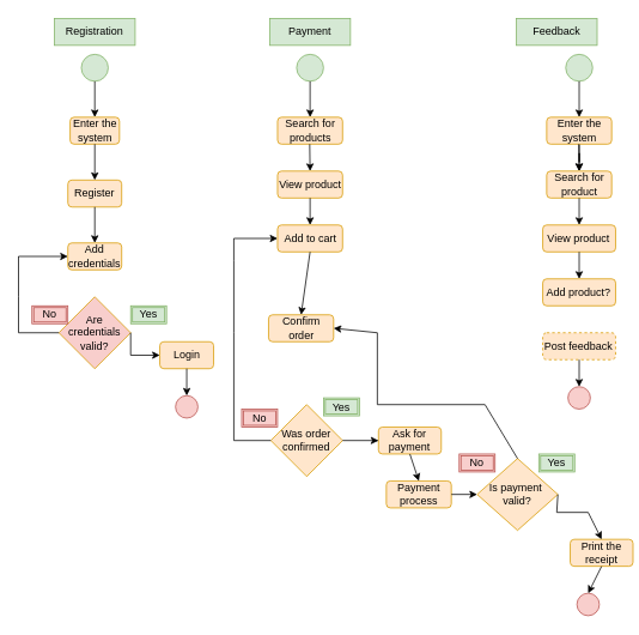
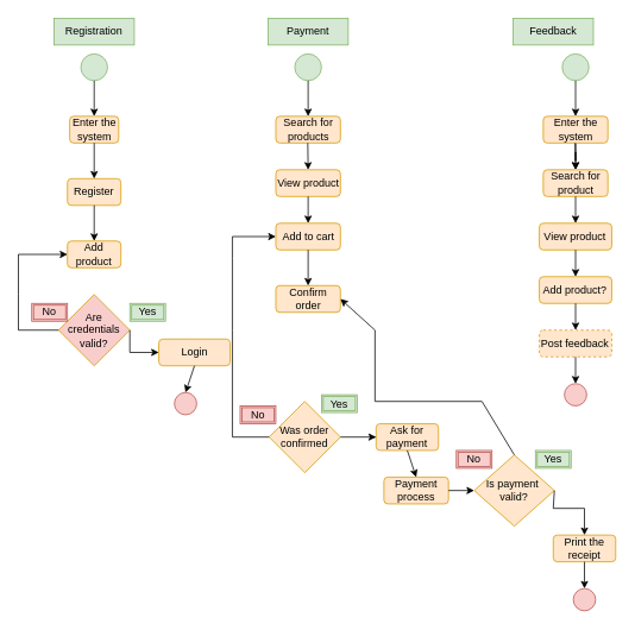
  <mxCell id="0" />
  <mxCell id="1" parent="0" />
  <mxCell id="2" value="Registration" style="rounded=0;whiteSpace=wrap;html=1;fillColor=#d5e8d4;strokeColor=#82b366;" parent="1" vertex="1"><mxGeometry x="60" y="20" width="90" height="30" as="geometry" /></mxCell>
  <mxCell id="3" value="" style="ellipse;whiteSpace=wrap;html=1;aspect=fixed;fillColor=#d5e8d4;strokeColor=#82b366;" parent="1" vertex="1"><mxGeometry x="90" y="60" width="30" height="30" as="geometry" /></mxCell>
  <mxCell id="4" value="" style="endArrow=classic;html=1;rounded=0;exitX=0.5;exitY=1;exitDx=0;exitDy=0;" parent="1" source="3" edge="1"><mxGeometry width="50" height="50" relative="1" as="geometry"><mxPoint x="260" y="150" as="sourcePoint" /><mxPoint x="105" y="130" as="targetPoint" /></mxGeometry></mxCell>
  <mxCell id="5" value="Register" style="rounded=1;whiteSpace=wrap;html=1;fillColor=#ffe6cc;strokeColor=#d79b00;" parent="1" vertex="1"><mxGeometry x="75" y="200" width="60" height="30" as="geometry" /></mxCell>
  <mxCell id="6" value="Enter the system" style="rounded=1;whiteSpace=wrap;html=1;fillColor=#ffe6cc;strokeColor=#d79b00;" parent="1" vertex="1"><mxGeometry x="77.5" y="130" width="55" height="30" as="geometry" /></mxCell>
- <mxCell id="7" value="Add credentials" style="rounded=1;whiteSpace=wrap;html=1;fillColor=#ffe6cc;strokeColor=#d79b00;" parent="1" vertex="1"><mxGeometry x="75" y="270" width="60" height="30" as="geometry" /></mxCell>
+ <mxCell id="7" value="Add product" style="rounded=1;whiteSpace=wrap;html=1;fillColor=#ffe6cc;strokeColor=#d79b00;" parent="1" vertex="1"><mxGeometry x="75" y="270" width="60" height="30" as="geometry" /></mxCell>
  <mxCell id="8" value="" style="edgeStyle=orthogonalEdgeStyle;rounded=0;orthogonalLoop=1;jettySize=auto;html=1;exitX=0.5;exitY=1;exitDx=0;exitDy=0;entryX=0.5;entryY=0;entryDx=0;entryDy=0;" parent="1" source="6" target="5" edge="1"><mxGeometry relative="1" as="geometry"><mxPoint x="115" y="140" as="sourcePoint" /><mxPoint x="115" y="100" as="targetPoint" /></mxGeometry></mxCell>
  <mxCell id="9" value="" style="endArrow=classic;html=1;rounded=0;exitX=0.5;exitY=1;exitDx=0;exitDy=0;entryX=0.5;entryY=0;entryDx=0;entryDy=0;" parent="1" source="5" target="7" edge="1"><mxGeometry width="50" height="50" relative="1" as="geometry"><mxPoint x="190" y="250" as="sourcePoint" /><mxPoint x="240" y="200" as="targetPoint" /></mxGeometry></mxCell>
  <mxCell id="10" value="Are credentials valid?" style="rhombus;whiteSpace=wrap;html=1;fillColor=#f8cecc;strokeColor=#d79b00;" parent="1" vertex="1"><mxGeometry x="65" y="330" width="80" height="80" as="geometry" /></mxCell>
  <mxCell id="11" value="No" style="shape=ext;double=1;rounded=0;whiteSpace=wrap;html=1;fillColor=#f8cecc;strokeColor=#b85450;" parent="1" vertex="1"><mxGeometry x="35" y="340" width="40" height="20" as="geometry" /></mxCell>
  <mxCell id="12" value="Yes" style="shape=ext;double=1;rounded=0;whiteSpace=wrap;html=1;fillColor=#d5e8d4;strokeColor=#82b366;" parent="1" vertex="1"><mxGeometry x="145" y="340" width="40" height="20" as="geometry" /></mxCell>
- <mxCell id="13" value="Login" style="rounded=1;whiteSpace=wrap;html=1;fillColor=#ffe6cc;strokeColor=#d79b00;" parent="1" vertex="1"><mxGeometry x="177.5" y="380" width="60" height="30" as="geometry" /></mxCell>
+ <mxCell id="13" value="Login" style="rounded=1;whiteSpace=wrap;html=1;fillColor=#ffe6cc;strokeColor=#d79b00;" parent="1" vertex="1"><mxGeometry x="177.5" y="380" width="80" height="30" as="geometry" /></mxCell>
  <mxCell id="14" value="" style="endArrow=classic;html=1;rounded=0;exitX=0;exitY=0.5;exitDx=0;exitDy=0;entryX=0;entryY=0.5;entryDx=0;entryDy=0;" parent="1" source="10" target="7" edge="1"><mxGeometry width="50" height="50" relative="1" as="geometry"><mxPoint x="190" y="330" as="sourcePoint" /><mxPoint x="240" y="280" as="targetPoint" /><Array as="points"><mxPoint x="20" y="370" /><mxPoint x="20" y="330" /><mxPoint x="20" y="285" /></Array></mxGeometry></mxCell>
  <mxCell id="15" value="" style="endArrow=classic;html=1;rounded=0;exitX=1;exitY=0.5;exitDx=0;exitDy=0;entryX=0;entryY=0.5;entryDx=0;entryDy=0;" parent="1" source="10" target="13" edge="1"><mxGeometry width="50" height="50" relative="1" as="geometry"><mxPoint x="190" y="330" as="sourcePoint" /><mxPoint x="220" y="370" as="targetPoint" /><Array as="points"><mxPoint x="145" y="395" /></Array></mxGeometry></mxCell>
  <mxCell id="16" value="Payment" style="rounded=0;whiteSpace=wrap;html=1;fillColor=#d5e8d4;strokeColor=#82b366;" parent="1" vertex="1"><mxGeometry x="300" y="20" width="90" height="30" as="geometry" /></mxCell>
  <mxCell id="17" value="" style="ellipse;whiteSpace=wrap;html=1;aspect=fixed;fillColor=#d5e8d4;strokeColor=#82b366;" parent="1" vertex="1"><mxGeometry x="330" y="60" width="30" height="30" as="geometry" /></mxCell>
  <mxCell id="18" value="" style="endArrow=classic;html=1;rounded=0;exitX=0.5;exitY=1;exitDx=0;exitDy=0;" parent="1" source="17" edge="1"><mxGeometry width="50" height="50" relative="1" as="geometry"><mxPoint x="340" y="100" as="sourcePoint" /><mxPoint x="345" y="130" as="targetPoint" /></mxGeometry></mxCell>
  <mxCell id="19" value="" style="ellipse;whiteSpace=wrap;html=1;aspect=fixed;fillColor=#f8cecc;strokeColor=#b85450;" parent="1" vertex="1"><mxGeometry x="195" y="440" width="25" height="25" as="geometry" /></mxCell>
  <mxCell id="20" value="" style="endArrow=classic;html=1;rounded=0;exitX=0.5;exitY=1;exitDx=0;exitDy=0;entryX=0.5;entryY=0;entryDx=0;entryDy=0;" parent="1" source="13" target="19" edge="1"><mxGeometry width="50" height="50" relative="1" as="geometry"><mxPoint x="170" y="230" as="sourcePoint" /><mxPoint x="220" y="180" as="targetPoint" /></mxGeometry></mxCell>
  <mxCell id="21" value="Search for products" style="rounded=1;whiteSpace=wrap;html=1;fillColor=#ffe6cc;strokeColor=#d79b00;" parent="1" vertex="1"><mxGeometry x="308.75" y="130" width="72.5" height="30" as="geometry" /></mxCell>
  <mxCell id="22" value="View product" style="rounded=1;whiteSpace=wrap;html=1;fillColor=#ffe6cc;strokeColor=#d79b00;" parent="1" vertex="1"><mxGeometry x="308.75" y="190" width="72.5" height="30" as="geometry" /></mxCell>
  <mxCell id="23" value="" style="edgeStyle=orthogonalEdgeStyle;rounded=0;orthogonalLoop=1;jettySize=auto;html=1;exitX=0.5;exitY=1;exitDx=0;exitDy=0;" parent="1" source="22" edge="1"><mxGeometry relative="1" as="geometry"><mxPoint x="285" y="170" as="sourcePoint" /><mxPoint x="345" y="250" as="targetPoint" /></mxGeometry></mxCell>
  <mxCell id="24" value="" style="endArrow=classic;html=1;rounded=0;exitX=0.5;exitY=1;exitDx=0;exitDy=0;entryX=0.5;entryY=0;entryDx=0;entryDy=0;" parent="1" target="22" edge="1"><mxGeometry width="50" height="50" relative="1" as="geometry"><mxPoint x="344.6" y="160" as="sourcePoint" /><mxPoint x="344.6" y="200" as="targetPoint" /></mxGeometry></mxCell>
- <mxCell id="25" value="Confirm order" style="rounded=1;whiteSpace=wrap;html=1;fillColor=#ffe6cc;strokeColor=#d79b00;" parent="1" vertex="1"><mxGeometry x="298.75" y="350" width="72.5" height="30" as="geometry" /></mxCell>
+ <mxCell id="25" value="Confirm order" style="rounded=1;whiteSpace=wrap;html=1;fillColor=#ffe6cc;strokeColor=#d79b00;" parent="1" vertex="1"><mxGeometry x="308.75" y="320" width="72.5" height="30" as="geometry" /></mxCell>
  <mxCell id="26" value="Add to cart" style="rounded=1;whiteSpace=wrap;html=1;fillColor=#ffe6cc;strokeColor=#d79b00;" parent="1" vertex="1"><mxGeometry x="308.75" y="250" width="72.5" height="30" as="geometry" /></mxCell>
  <mxCell id="27" value="" style="endArrow=classic;html=1;rounded=0;exitX=0.5;exitY=1;exitDx=0;exitDy=0;entryX=0.5;entryY=0;entryDx=0;entryDy=0;" parent="1" source="26" target="25" edge="1"><mxGeometry width="50" height="50" relative="1" as="geometry"><mxPoint x="270" y="340" as="sourcePoint" /><mxPoint x="320" y="290" as="targetPoint" /></mxGeometry></mxCell>
  <mxCell id="28" value="Was order confirmed" style="rhombus;whiteSpace=wrap;html=1;fillColor=#ffe6cc;strokeColor=#d79b00;" parent="1" vertex="1"><mxGeometry x="301.25" y="450" width="80" height="80" as="geometry" /></mxCell>
  <mxCell id="29" value="No" style="shape=ext;double=1;rounded=0;whiteSpace=wrap;html=1;fillColor=#f8cecc;strokeColor=#b85450;" parent="1" vertex="1"><mxGeometry x="268.75" y="455" width="40" height="20" as="geometry" /></mxCell>
  <mxCell id="30" value="Yes" style="shape=ext;double=1;rounded=0;whiteSpace=wrap;html=1;fillColor=#d5e8d4;strokeColor=#82b366;" parent="1" vertex="1"><mxGeometry x="360" y="442.5" width="40" height="20" as="geometry" /></mxCell>
  <mxCell id="31" value="Ask for payment" style="rounded=1;whiteSpace=wrap;html=1;fillColor=#ffe6cc;strokeColor=#d79b00;" parent="1" vertex="1"><mxGeometry x="421.25" y="475" width="70" height="30" as="geometry" /></mxCell>
  <mxCell id="32" value="" style="endArrow=classic;html=1;rounded=0;exitX=0;exitY=0.5;exitDx=0;exitDy=0;entryX=0;entryY=0.5;entryDx=0;entryDy=0;" parent="1" source="28" target="26" edge="1"><mxGeometry width="50" height="50" relative="1" as="geometry"><mxPoint x="460" y="415" as="sourcePoint" /><mxPoint x="345" y="370" as="targetPoint" /><Array as="points"><mxPoint x="260" y="490" /><mxPoint x="260" y="370" /><mxPoint x="260" y="290" /><mxPoint x="260" y="265" /></Array></mxGeometry></mxCell>
  <mxCell id="33" value="" style="endArrow=classic;html=1;rounded=0;exitX=1;exitY=0.5;exitDx=0;exitDy=0;entryX=0;entryY=0.5;entryDx=0;entryDy=0;" parent="1" source="28" target="31" edge="1"><mxGeometry width="50" height="50" relative="1" as="geometry"><mxPoint x="460" y="415" as="sourcePoint" /><mxPoint x="490" y="455" as="targetPoint" /><Array as="points"><mxPoint x="420" y="490" /></Array></mxGeometry></mxCell>
  <mxCell id="34" value="Payment process" style="rounded=1;whiteSpace=wrap;html=1;fillColor=#ffe6cc;strokeColor=#d79b00;" parent="1" vertex="1"><mxGeometry x="430" y="535" width="72.5" height="30" as="geometry" /></mxCell>
  <mxCell id="35" value="No" style="shape=ext;double=1;rounded=0;whiteSpace=wrap;html=1;fillColor=#f8cecc;strokeColor=#b85450;" parent="1" vertex="1"><mxGeometry x="511.25" y="505" width="40" height="20" as="geometry" /></mxCell>
  <mxCell id="36" value="Yes" style="shape=ext;double=1;rounded=0;whiteSpace=wrap;html=1;fillColor=#d5e8d4;strokeColor=#82b366;" parent="1" vertex="1"><mxGeometry x="600" y="505" width="40" height="20" as="geometry" /></mxCell>
- <mxCell id="37" value="Print the receipt" style="rounded=1;whiteSpace=wrap;html=1;fillColor=#ffe6cc;strokeColor=#d79b00;" parent="1" vertex="1"><mxGeometry x="635" y="600" width="70" height="30" as="geometry" /></mxCell>
+ <mxCell id="37" value="Print the receipt" style="rounded=1;whiteSpace=wrap;html=1;fillColor=#ffe6cc;strokeColor=#d79b00;" parent="1" vertex="1"><mxGeometry x="620" y="600" width="70" height="30" as="geometry" /></mxCell>
  <mxCell id="38" value="" style="endArrow=classic;html=1;rounded=0;exitX=0.5;exitY=1;exitDx=0;exitDy=0;entryX=0.5;entryY=0;entryDx=0;entryDy=0;" parent="1" source="31" target="34" edge="1"><mxGeometry width="50" height="50" relative="1" as="geometry"><mxPoint x="291.25" y="685" as="sourcePoint" /><mxPoint x="341.25" y="635" as="targetPoint" /></mxGeometry></mxCell>
  <mxCell id="39" value="Is payment&amp;nbsp; valid?" style="rhombus;whiteSpace=wrap;html=1;fillColor=#ffe6cc;strokeColor=#d79b00;" parent="1" vertex="1"><mxGeometry x="531.25" y="510" width="90" height="80" as="geometry" /></mxCell>
  <mxCell id="40" value="" style="endArrow=classic;html=1;rounded=0;exitX=1;exitY=0.5;exitDx=0;exitDy=0;entryX=0;entryY=0.5;entryDx=0;entryDy=0;" parent="1" source="34" target="39" edge="1"><mxGeometry width="50" height="50" relative="1" as="geometry"><mxPoint x="401.25" y="485" as="sourcePoint" /><mxPoint x="451.25" y="435" as="targetPoint" /></mxGeometry></mxCell>
  <mxCell id="41" value="" style="endArrow=classic;html=1;rounded=0;exitX=1;exitY=0.5;exitDx=0;exitDy=0;entryX=0.5;entryY=0;entryDx=0;entryDy=0;" parent="1" source="39" target="37" edge="1"><mxGeometry width="50" height="50" relative="1" as="geometry"><mxPoint x="621.25" y="485" as="sourcePoint" /><mxPoint x="671.25" y="435" as="targetPoint" /><Array as="points"><mxPoint x="620" y="570" /><mxPoint x="655" y="570" /></Array></mxGeometry></mxCell>
  <mxCell id="42" value="Feedback" style="rounded=0;whiteSpace=wrap;html=1;fillColor=#d5e8d4;strokeColor=#82b366;" vertex="1" parent="1"><mxGeometry x="575" y="20" width="90" height="30" as="geometry" /></mxCell>
  <mxCell id="43" value="" style="ellipse;whiteSpace=wrap;html=1;aspect=fixed;fillColor=#d5e8d4;strokeColor=#82b366;" vertex="1" parent="1"><mxGeometry x="630" y="60" width="30" height="30" as="geometry" /></mxCell>
  <mxCell id="44" value="" style="endArrow=classic;html=1;rounded=0;exitX=0.5;exitY=1;exitDx=0;exitDy=0;" edge="1" parent="1" source="43"><mxGeometry width="50" height="50" relative="1" as="geometry"><mxPoint x="640" y="100" as="sourcePoint" /><mxPoint x="645" y="130" as="targetPoint" /></mxGeometry></mxCell>
  <mxCell id="45" value="" style="edgeStyle=orthogonalEdgeStyle;rounded=0;orthogonalLoop=1;jettySize=auto;html=1;" edge="1" parent="1" source="46" target="47"><mxGeometry relative="1" as="geometry" /></mxCell>
  <mxCell id="46" value="Enter the system" style="rounded=1;whiteSpace=wrap;html=1;fillColor=#ffe6cc;strokeColor=#d79b00;" vertex="1" parent="1"><mxGeometry x="608.75" y="130" width="72.5" height="30" as="geometry" /></mxCell>
  <mxCell id="47" value="Search for product" style="rounded=1;whiteSpace=wrap;html=1;fillColor=#ffe6cc;strokeColor=#d79b00;" vertex="1" parent="1"><mxGeometry x="608.75" y="190" width="72.5" height="30" as="geometry" /></mxCell>
  <mxCell id="48" value="" style="endArrow=classic;html=1;rounded=0;exitX=0.5;exitY=1;exitDx=0;exitDy=0;entryX=0.5;entryY=0;entryDx=0;entryDy=0;" edge="1" parent="1" target="47"><mxGeometry width="50" height="50" relative="1" as="geometry"><mxPoint x="644.6" y="160" as="sourcePoint" /><mxPoint x="644.6" y="200" as="targetPoint" /></mxGeometry></mxCell>
  <mxCell id="49" value="View product" style="rounded=1;whiteSpace=wrap;html=1;fillColor=#ffe6cc;strokeColor=#d79b00;" vertex="1" parent="1"><mxGeometry x="604.38" y="250" width="81.25" height="30" as="geometry" /></mxCell>
  <mxCell id="50" value="" style="endArrow=classic;html=1;rounded=0;exitX=0.5;exitY=1;exitDx=0;exitDy=0;entryX=0.5;entryY=0;entryDx=0;entryDy=0;" edge="1" parent="1" source="47" target="49"><mxGeometry width="50" height="50" relative="1" as="geometry"><mxPoint x="470" y="210" as="sourcePoint" /><mxPoint x="520" y="160" as="targetPoint" /></mxGeometry></mxCell>
  <mxCell id="51" value="Add product?" style="rounded=1;whiteSpace=wrap;html=1;fillColor=#ffe6cc;strokeColor=#d79b00;" vertex="1" parent="1"><mxGeometry x="604.38" y="310" width="81.25" height="30" as="geometry" /></mxCell>
  <mxCell id="52" value="" style="endArrow=classic;html=1;rounded=0;exitX=0.5;exitY=1;exitDx=0;exitDy=0;entryX=0.5;entryY=0;entryDx=0;entryDy=0;" edge="1" parent="1" source="49" target="51"><mxGeometry width="50" height="50" relative="1" as="geometry"><mxPoint x="470" y="200" as="sourcePoint" /><mxPoint x="520" y="150" as="targetPoint" /></mxGeometry></mxCell>
  <mxCell id="53" value="" style="endArrow=classic;html=1;rounded=0;exitX=0.5;exitY=0;exitDx=0;exitDy=0;entryX=1;entryY=0.5;entryDx=0;entryDy=0;" edge="1" parent="1" source="39" target="25"><mxGeometry width="50" height="50" relative="1" as="geometry"><mxPoint x="470" y="410" as="sourcePoint" /><mxPoint x="520" y="360" as="targetPoint" /><Array as="points"><mxPoint x="540" y="450" /><mxPoint x="420" y="450" /><mxPoint x="420" y="370" /></Array></mxGeometry></mxCell>
  <mxCell id="54" value="" style="ellipse;whiteSpace=wrap;html=1;aspect=fixed;fillColor=#f8cecc;strokeColor=#b85450;" vertex="1" parent="1"><mxGeometry x="642.5" y="660" width="25" height="25" as="geometry" /></mxCell>
  <mxCell id="55" value="" style="endArrow=classic;html=1;rounded=0;exitX=0.5;exitY=1;exitDx=0;exitDy=0;entryX=0.5;entryY=0;entryDx=0;entryDy=0;" edge="1" parent="1" source="37" target="54"><mxGeometry width="50" height="50" relative="1" as="geometry"><mxPoint x="470" y="610" as="sourcePoint" /><mxPoint x="520" y="560" as="targetPoint" /></mxGeometry></mxCell>
  <mxCell id="56" value="Post feedback" style="rounded=1;whiteSpace=wrap;html=1;fillColor=#ffe6cc;strokeColor=#d79b00;dashed=1;" vertex="1" parent="1"><mxGeometry x="604.37" y="370" width="81.25" height="30" as="geometry" /></mxCell>
+ <mxCell id="57" value="" style="endArrow=classic;html=1;rounded=0;exitX=0.5;exitY=1;exitDx=0;exitDy=0;entryX=0.5;entryY=0;entryDx=0;entryDy=0;" edge="1" parent="1" source="51" target="56"><mxGeometry width="50" height="50" relative="1" as="geometry"><mxPoint x="560" y="330" as="sourcePoint" /><mxPoint x="610" y="280" as="targetPoint" /></mxGeometry></mxCell>
  <mxCell id="58" value="" style="ellipse;whiteSpace=wrap;html=1;aspect=fixed;fillColor=#f8cecc;strokeColor=#b85450;" vertex="1" parent="1"><mxGeometry x="632.49" y="430" width="25" height="25" as="geometry" /></mxCell>
  <mxCell id="59" value="" style="endArrow=classic;html=1;rounded=0;exitX=0.5;exitY=1;exitDx=0;exitDy=0;entryX=0.5;entryY=0;entryDx=0;entryDy=0;" edge="1" parent="1" source="56" target="58"><mxGeometry width="50" height="50" relative="1" as="geometry"><mxPoint x="560" y="540" as="sourcePoint" /><mxPoint x="610" y="490" as="targetPoint" /></mxGeometry></mxCell>
